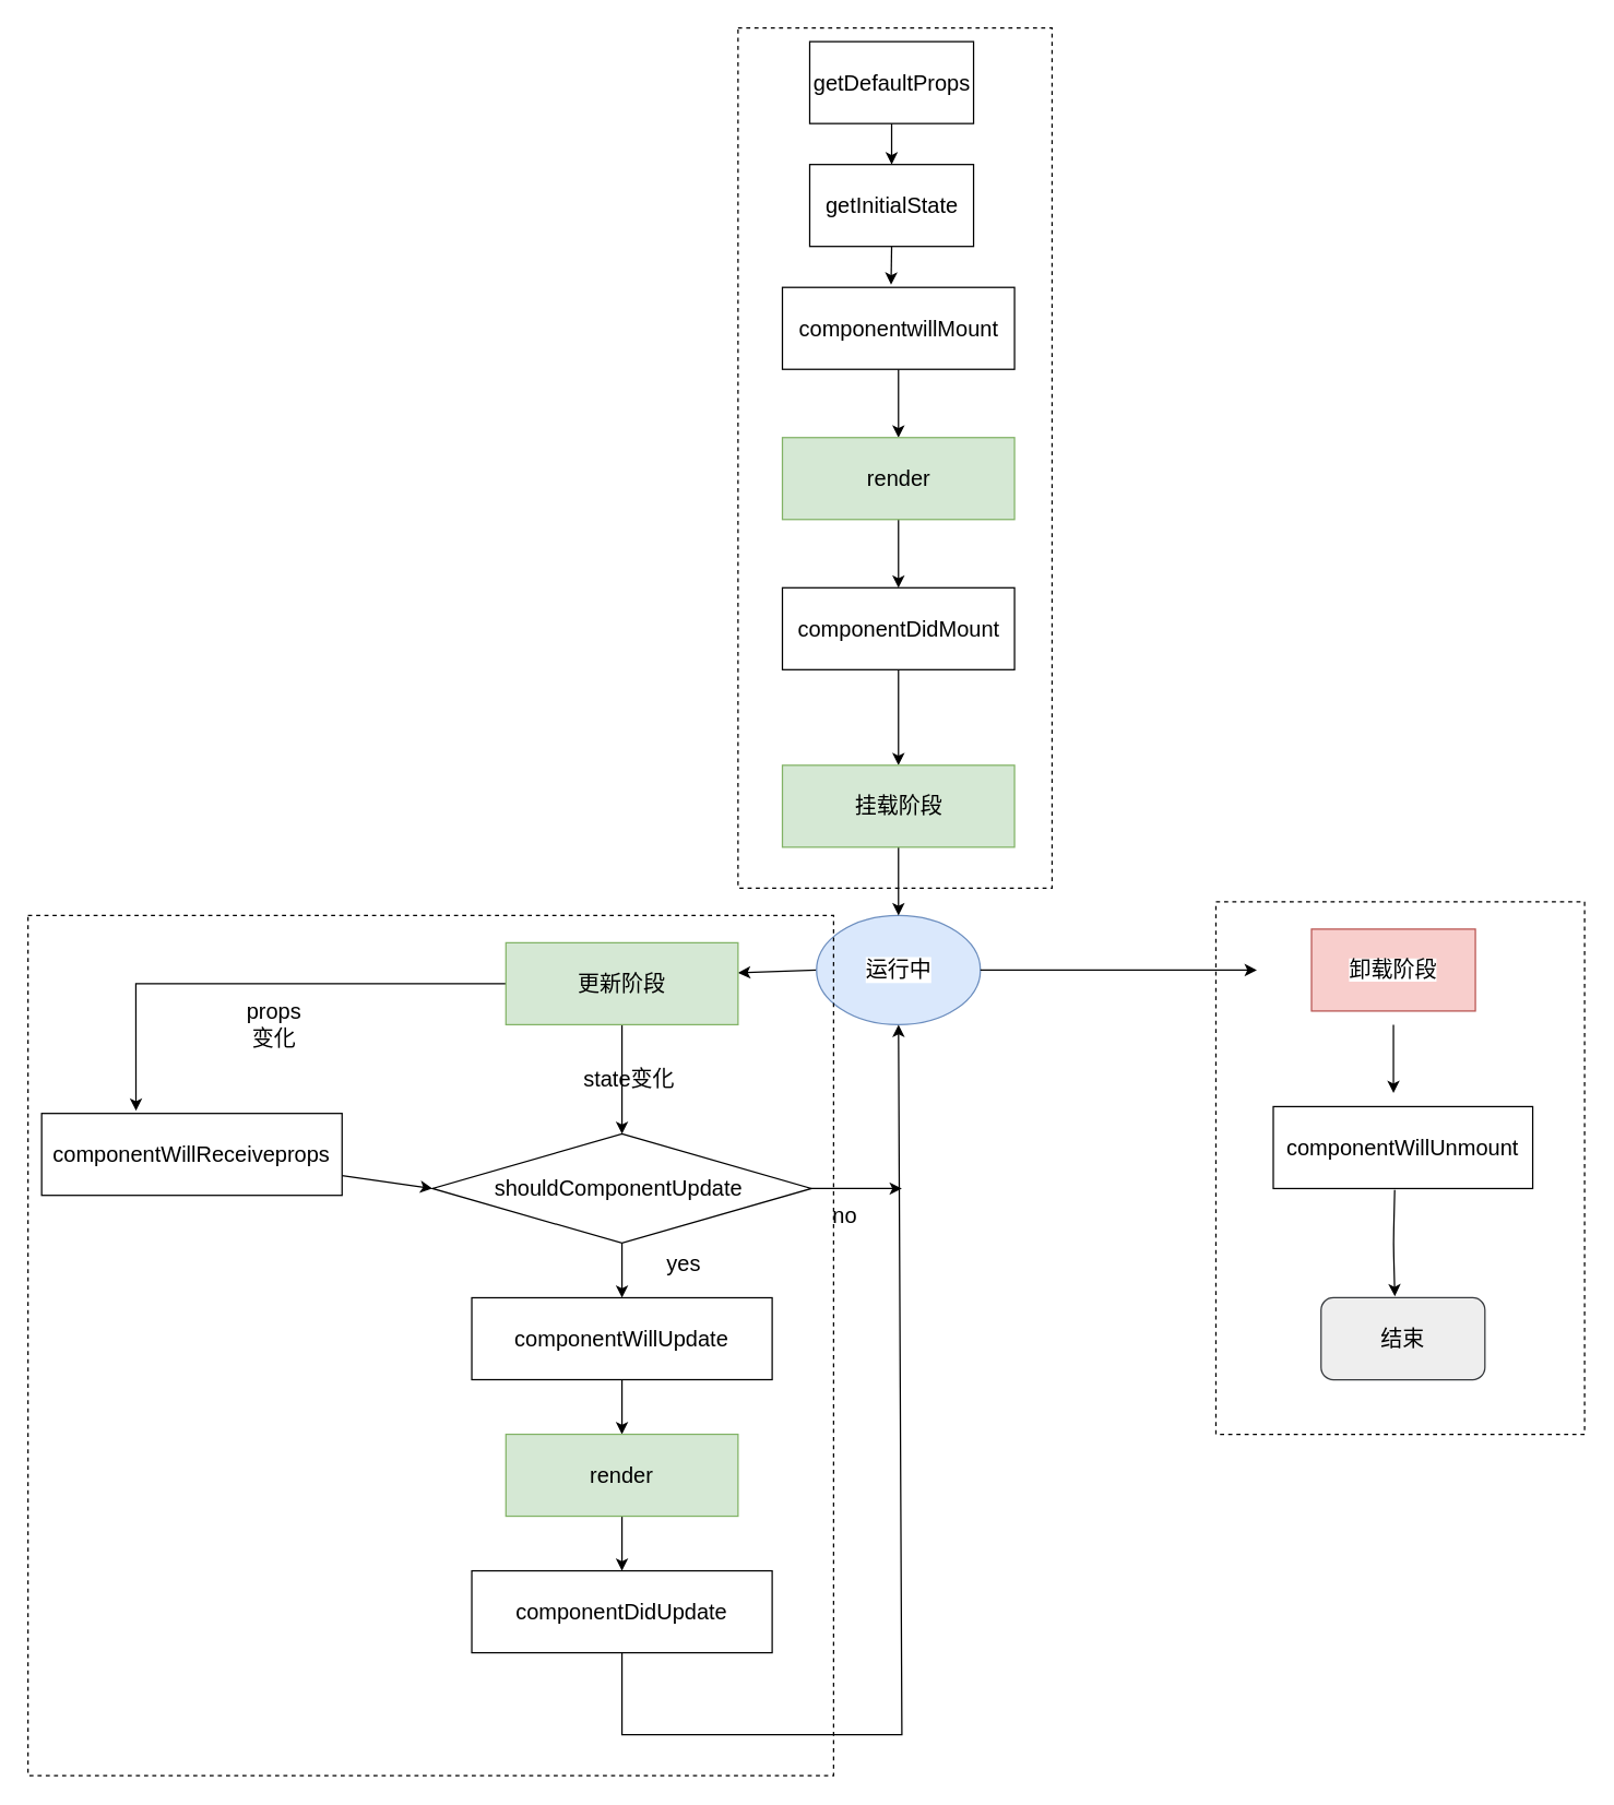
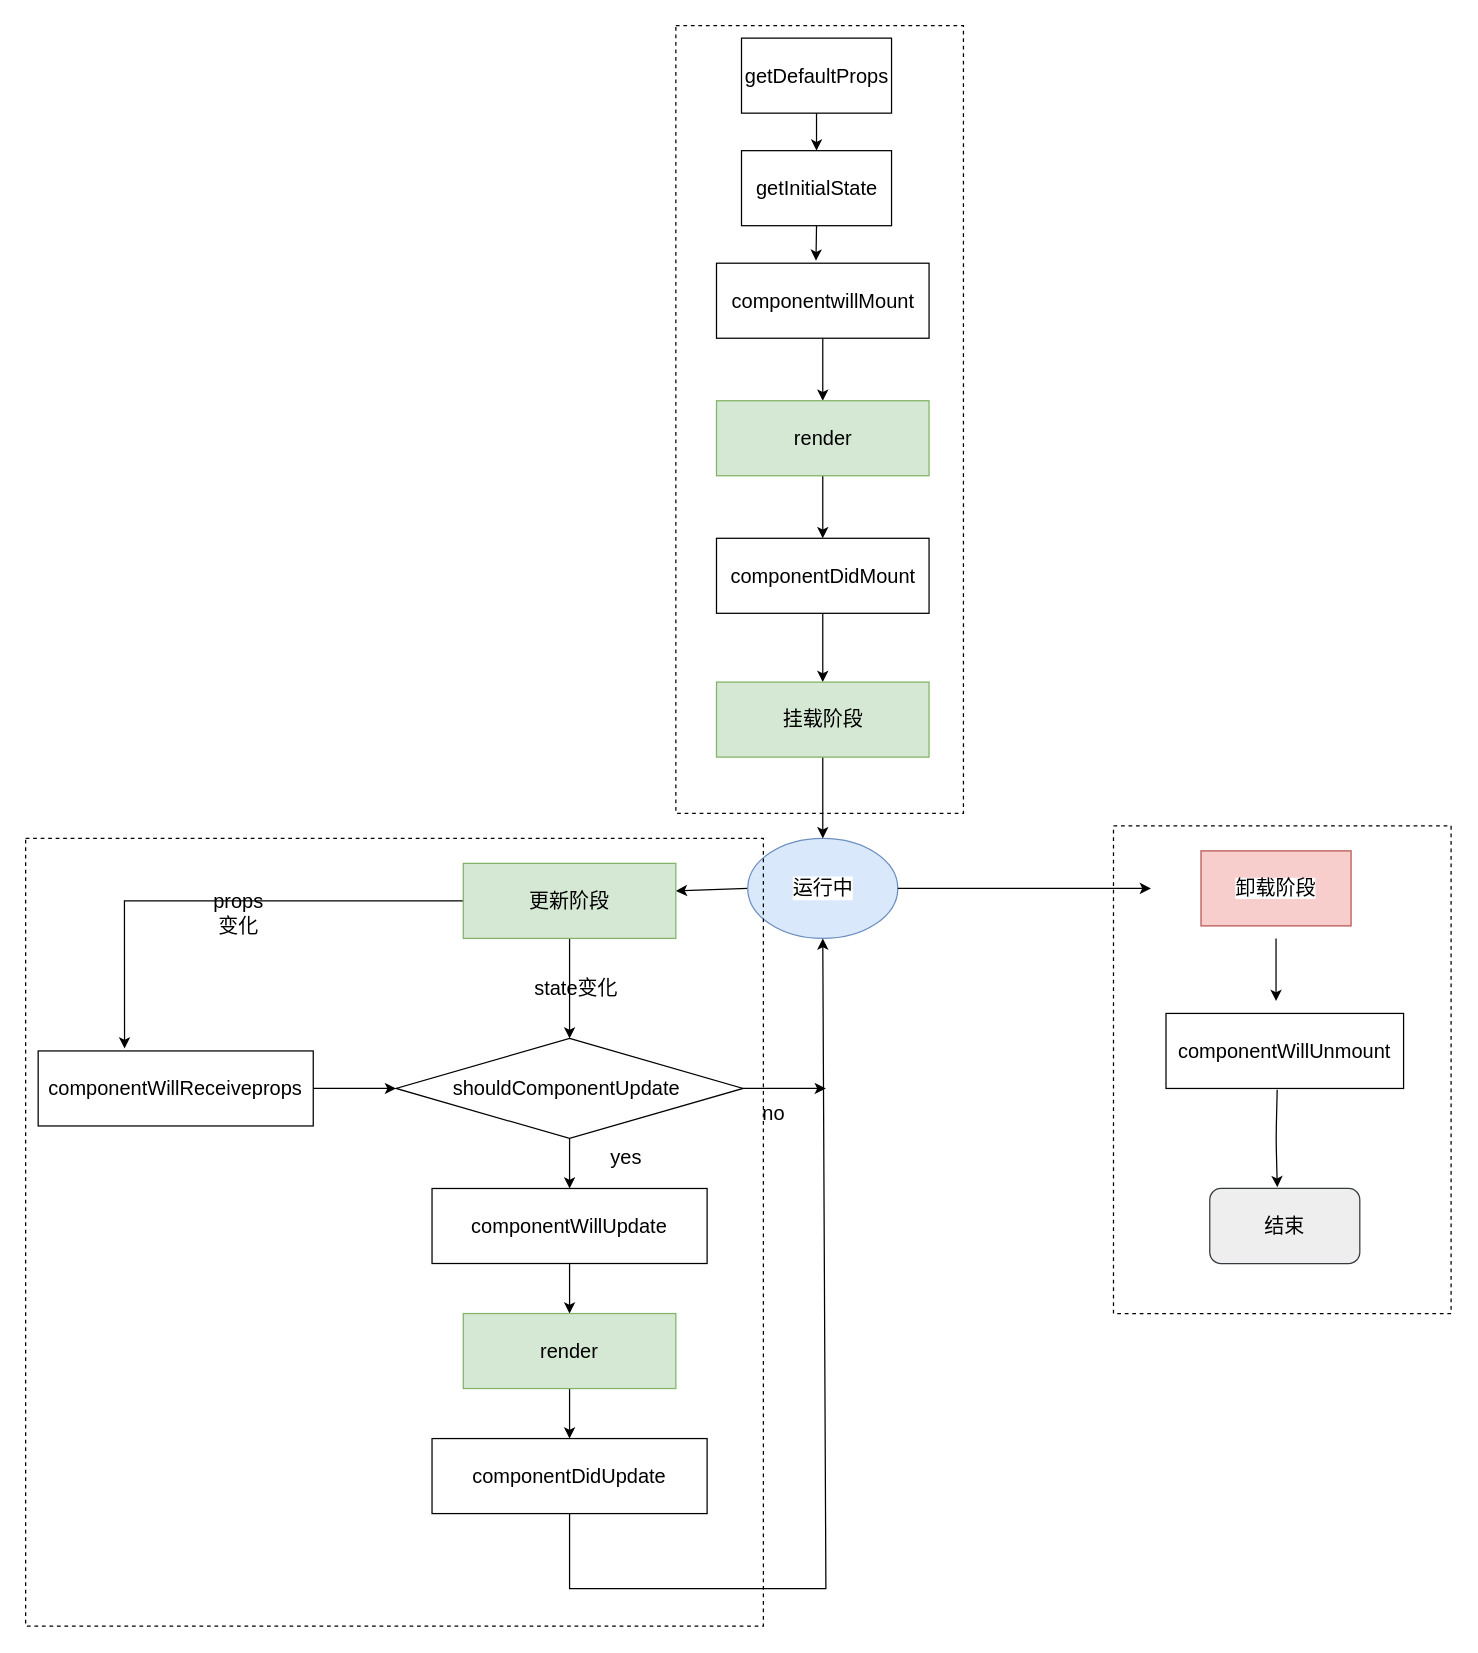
  <mxCell id="0" />
  <mxCell id="1" parent="0" />
  <mxCell id="2" value="结束" style="rounded=1;whiteSpace=wrap;html=1;fontSize=16;fillColor=#eeeeee;strokeColor=#36393d;" parent="1" vertex="1"><mxGeometry x="967" y="950" width="120" height="60" as="geometry" /></mxCell>
  <mxCell id="3" style="edgeStyle=none;rounded=0;orthogonalLoop=1;jettySize=auto;html=1;exitX=0;exitY=0.5;exitDx=0;exitDy=0;entryX=1;entryY=0.367;entryDx=0;entryDy=0;entryPerimeter=0;fontSize=16;" edge="1" parent="1" source="4" target="24"><mxGeometry relative="1" as="geometry" /></mxCell>
  <mxCell id="4" value="运行中" style="ellipse;whiteSpace=wrap;html=1;fontSize=16;labelBackgroundColor=#ffffff;labelBorderColor=none;fillColor=#dae8fc;strokeColor=#6c8ebf;" parent="1" vertex="1"><mxGeometry x="597.5" y="670" width="120" height="80" as="geometry" /></mxCell>
  <mxCell id="5" value="" style="endArrow=classic;html=1;fontSize=16;exitX=1;exitY=0.5;exitDx=0;exitDy=0;" parent="1" source="4" edge="1"><mxGeometry width="50" height="50" relative="1" as="geometry"><mxPoint x="720" y="650" as="sourcePoint" /><mxPoint x="920" y="710" as="targetPoint" /></mxGeometry></mxCell>
  <mxCell id="6" value="componentWillUnmount&lt;br&gt;" style="rounded=0;whiteSpace=wrap;html=1;labelBackgroundColor=#FFFFFF;fontSize=16;" parent="1" vertex="1"><mxGeometry x="932" y="810" width="190" height="60" as="geometry" /></mxCell>
  <mxCell id="7" value="" style="endArrow=classic;html=1;fontSize=16;entryX=0.45;entryY=-0.017;entryDx=0;entryDy=0;exitX=0.468;exitY=1.017;exitDx=0;exitDy=0;exitPerimeter=0;entryPerimeter=0;" parent="1" source="6" target="2" edge="1"><mxGeometry width="50" height="50" relative="1" as="geometry"><mxPoint x="1026" y="750" as="sourcePoint" /><mxPoint x="1027" y="810" as="targetPoint" /><Array as="points"><mxPoint x="1020" y="910" /></Array></mxGeometry></mxCell>
  <mxCell id="8" value="&lt;span style=&quot;font-size: 16px ; background-color: rgb(255 , 255 , 255)&quot;&gt;卸载阶段&lt;/span&gt;" style="rounded=0;whiteSpace=wrap;html=1;fillColor=#f8cecc;strokeColor=#b85450;" vertex="1" parent="1"><mxGeometry x="960" y="680" width="120" height="60" as="geometry" /></mxCell>
  <mxCell id="9" value="" style="endArrow=classic;html=1;" edge="1" parent="1"><mxGeometry width="50" height="50" relative="1" as="geometry"><mxPoint x="1020" y="750" as="sourcePoint" /><mxPoint x="1020" y="800" as="targetPoint" /></mxGeometry></mxCell>
  <mxCell id="10" style="edgeStyle=none;rounded=0;orthogonalLoop=1;jettySize=auto;html=1;exitX=0.5;exitY=1;exitDx=0;exitDy=0;entryX=0.5;entryY=0;entryDx=0;entryDy=0;fontSize=16;" edge="1" parent="1" source="11" target="13"><mxGeometry relative="1" as="geometry" /></mxCell>
  <mxCell id="11" value="getDefaultProps" style="rounded=0;whiteSpace=wrap;html=1;fontSize=16;" vertex="1" parent="1"><mxGeometry x="592.5" y="30" width="120" height="60" as="geometry" /></mxCell>
  <mxCell id="12" style="edgeStyle=none;rounded=0;orthogonalLoop=1;jettySize=auto;html=1;exitX=0.5;exitY=1;exitDx=0;exitDy=0;entryX=0.468;entryY=-0.033;entryDx=0;entryDy=0;entryPerimeter=0;fontSize=16;" edge="1" parent="1" source="13" target="15"><mxGeometry relative="1" as="geometry" /></mxCell>
  <mxCell id="13" value="getInitialState" style="rounded=0;whiteSpace=wrap;html=1;fontSize=16;" vertex="1" parent="1"><mxGeometry x="592.5" y="120" width="120" height="60" as="geometry" /></mxCell>
  <mxCell id="14" style="edgeStyle=none;rounded=0;orthogonalLoop=1;jettySize=auto;html=1;exitX=0.5;exitY=1;exitDx=0;exitDy=0;entryX=0.5;entryY=0;entryDx=0;entryDy=0;fontSize=16;" edge="1" parent="1" source="15" target="19"><mxGeometry relative="1" as="geometry" /></mxCell>
  <mxCell id="15" value="componentwillMount" style="rounded=0;whiteSpace=wrap;html=1;fontSize=16;direction=east;" vertex="1" parent="1"><mxGeometry x="572.5" y="210" width="170" height="60" as="geometry" /></mxCell>
  <mxCell id="16" style="edgeStyle=none;rounded=0;orthogonalLoop=1;jettySize=auto;html=1;exitX=0.5;exitY=1;exitDx=0;exitDy=0;fontSize=16;" edge="1" parent="1" source="17" target="21"><mxGeometry relative="1" as="geometry" /></mxCell>
  <mxCell id="17" value="componentDidMount" style="rounded=0;whiteSpace=wrap;html=1;fontSize=16;direction=east;" vertex="1" parent="1"><mxGeometry x="572.5" y="430" width="170" height="60" as="geometry" /></mxCell>
  <mxCell id="18" style="edgeStyle=none;rounded=0;orthogonalLoop=1;jettySize=auto;html=1;exitX=0.5;exitY=1;exitDx=0;exitDy=0;entryX=0.5;entryY=0;entryDx=0;entryDy=0;fontSize=16;" edge="1" parent="1" source="19" target="17"><mxGeometry relative="1" as="geometry" /></mxCell>
  <mxCell id="19" value="render" style="rounded=0;whiteSpace=wrap;html=1;fontSize=16;direction=east;fillColor=#d5e8d4;strokeColor=#82b366;" vertex="1" parent="1"><mxGeometry x="572.5" y="320" width="170" height="60" as="geometry" /></mxCell>
  <mxCell id="20" style="edgeStyle=none;rounded=0;orthogonalLoop=1;jettySize=auto;html=1;exitX=0.5;exitY=1;exitDx=0;exitDy=0;entryX=0.5;entryY=0;entryDx=0;entryDy=0;fontSize=16;" edge="1" parent="1" source="21" target="4"><mxGeometry relative="1" as="geometry" /></mxCell>
- <mxCell id="21" value="挂载阶段" style="rounded=0;whiteSpace=wrap;html=1;fontSize=16;direction=east;fillColor=#d5e8d4;strokeColor=#82b366;" vertex="1" parent="1"><mxGeometry x="572.5" y="560" width="170" height="60" as="geometry" /></mxCell>
+ <mxCell id="21" value="挂载阶段" style="rounded=0;whiteSpace=wrap;html=1;fontSize=16;direction=east;fillColor=#d5e8d4;strokeColor=#82b366;" vertex="1" parent="1"><mxGeometry x="572.5" y="545" width="170" height="60" as="geometry" /></mxCell>
  <mxCell id="22" style="edgeStyle=none;rounded=0;orthogonalLoop=1;jettySize=auto;html=1;exitX=0;exitY=0.5;exitDx=0;exitDy=0;fontSize=16;entryX=0.314;entryY=-0.033;entryDx=0;entryDy=0;entryPerimeter=0;" edge="1" parent="1" source="24" target="32"><mxGeometry relative="1" as="geometry"><mxPoint x="100" y="720" as="targetPoint" /><Array as="points"><mxPoint x="99" y="720" /></Array></mxGeometry></mxCell>
  <mxCell id="23" style="edgeStyle=none;rounded=0;orthogonalLoop=1;jettySize=auto;html=1;exitX=0.5;exitY=1;exitDx=0;exitDy=0;entryX=0.5;entryY=0;entryDx=0;entryDy=0;fontSize=16;" edge="1" parent="1" source="24" target="35"><mxGeometry relative="1" as="geometry" /></mxCell>
  <mxCell id="24" value="更新阶段" style="rounded=0;whiteSpace=wrap;html=1;fontSize=16;direction=east;fillColor=#d5e8d4;strokeColor=#82b366;" vertex="1" parent="1"><mxGeometry x="370" y="690" width="170" height="60" as="geometry" /></mxCell>
  <mxCell id="25" style="edgeStyle=none;rounded=0;orthogonalLoop=1;jettySize=auto;html=1;exitX=0.5;exitY=1;exitDx=0;exitDy=0;fontSize=16;" edge="1" parent="1" source="26" target="30"><mxGeometry relative="1" as="geometry" /></mxCell>
  <mxCell id="26" value="componentWillUpdate" style="rounded=0;whiteSpace=wrap;html=1;fontSize=16;direction=east;" vertex="1" parent="1"><mxGeometry x="345" y="950" width="220" height="60" as="geometry" /></mxCell>
  <mxCell id="27" style="edgeStyle=none;rounded=0;orthogonalLoop=1;jettySize=auto;html=1;exitX=0.5;exitY=1;exitDx=0;exitDy=0;entryX=0.5;entryY=1;entryDx=0;entryDy=0;fontSize=16;" edge="1" parent="1" source="28" target="4"><mxGeometry relative="1" as="geometry"><Array as="points"><mxPoint x="455" y="1270" /><mxPoint x="660" y="1270" /></Array></mxGeometry></mxCell>
  <mxCell id="28" value="componentDidUpdate" style="rounded=0;whiteSpace=wrap;html=1;fontSize=16;direction=east;" vertex="1" parent="1"><mxGeometry x="345" y="1150" width="220" height="60" as="geometry" /></mxCell>
  <mxCell id="29" style="edgeStyle=none;rounded=0;orthogonalLoop=1;jettySize=auto;html=1;exitX=0.5;exitY=1;exitDx=0;exitDy=0;entryX=0.5;entryY=0;entryDx=0;entryDy=0;fontSize=16;" edge="1" parent="1" source="30" target="28"><mxGeometry relative="1" as="geometry" /></mxCell>
  <mxCell id="30" value="render" style="rounded=0;whiteSpace=wrap;html=1;fontSize=16;direction=east;fillColor=#d5e8d4;strokeColor=#82b366;" vertex="1" parent="1"><mxGeometry x="370" y="1050" width="170" height="60" as="geometry" /></mxCell>
  <mxCell id="31" style="edgeStyle=none;rounded=0;orthogonalLoop=1;jettySize=auto;html=1;entryX=0;entryY=0.5;entryDx=0;entryDy=0;fontSize=16;" edge="1" parent="1" source="32" target="35"><mxGeometry relative="1" as="geometry" /></mxCell>
- <mxCell id="32" value="componentWillReceiveprops" style="rounded=0;whiteSpace=wrap;html=1;fontSize=16;direction=east;" vertex="1" parent="1"><mxGeometry x="30" y="815" width="220" height="60" as="geometry" /></mxCell>
+ <mxCell id="32" value="componentWillReceiveprops" style="rounded=0;whiteSpace=wrap;html=1;fontSize=16;direction=east;" vertex="1" parent="1"><mxGeometry x="30" y="840" width="220" height="60" as="geometry" /></mxCell>
  <mxCell id="33" value="" style="edgeStyle=none;rounded=0;orthogonalLoop=1;jettySize=auto;html=1;fontSize=16;" edge="1" parent="1" source="35" target="26"><mxGeometry relative="1" as="geometry"><Array as="points"><mxPoint x="455" y="950" /></Array></mxGeometry></mxCell>
  <mxCell id="34" style="edgeStyle=none;rounded=0;orthogonalLoop=1;jettySize=auto;html=1;exitX=1;exitY=0.5;exitDx=0;exitDy=0;fontSize=16;" edge="1" parent="1" source="35"><mxGeometry relative="1" as="geometry"><mxPoint x="660" y="870" as="targetPoint" /></mxGeometry></mxCell>
  <mxCell id="35" value="&lt;span&gt;shouldComponentUpdate&amp;nbsp;&lt;/span&gt;" style="rhombus;whiteSpace=wrap;html=1;fontSize=16;" vertex="1" parent="1"><mxGeometry x="316.25" y="830" width="277.5" height="80" as="geometry" /></mxCell>
  <mxCell id="36" value="yes&lt;br&gt;" style="text;html=1;resizable=0;autosize=1;align=center;verticalAlign=middle;points=[];fillColor=none;strokeColor=none;rounded=0;fontSize=16;" vertex="1" parent="1"><mxGeometry x="480" y="915" width="40" height="20" as="geometry" /></mxCell>
  <mxCell id="37" value="no&lt;br&gt;" style="text;html=1;resizable=0;autosize=1;align=center;verticalAlign=middle;points=[];fillColor=none;strokeColor=none;rounded=0;fontSize=16;" vertex="1" parent="1"><mxGeometry x="602.5" y="880" width="30" height="20" as="geometry" /></mxCell>
- <mxCell id="38" value="props&lt;br&gt;变化" style="text;html=1;resizable=0;autosize=1;align=center;verticalAlign=middle;points=[];fillColor=none;strokeColor=none;rounded=0;fontSize=16;" vertex="1" parent="1"><mxGeometry x="170" y="730" width="60" height="40" as="geometry" /></mxCell>
+ <mxCell id="38" value="props&lt;br&gt;变化" style="text;html=1;resizable=0;autosize=1;align=center;verticalAlign=middle;points=[];fillColor=none;strokeColor=none;rounded=0;fontSize=16;" vertex="1" parent="1"><mxGeometry x="160" y="710" width="60" height="40" as="geometry" /></mxCell>
  <mxCell id="39" value="state变化&lt;br&gt;" style="text;html=1;resizable=0;autosize=1;align=center;verticalAlign=middle;points=[];fillColor=none;strokeColor=none;rounded=0;fontSize=16;" vertex="1" parent="1"><mxGeometry x="420" y="780" width="80" height="20" as="geometry" /></mxCell>
  <mxCell id="40" value="" style="rounded=0;whiteSpace=wrap;html=1;fontSize=16;dashed=1;fillColor=none;" vertex="1" parent="1"><mxGeometry x="540" y="20" width="230" height="630" as="geometry" /></mxCell>
  <mxCell id="41" value="" style="rounded=0;whiteSpace=wrap;html=1;fontSize=16;dashed=1;fillColor=none;" vertex="1" parent="1"><mxGeometry x="20" y="670" width="590" height="630" as="geometry" /></mxCell>
  <mxCell id="42" value="" style="rounded=0;whiteSpace=wrap;html=1;fontSize=16;dashed=1;fillColor=none;" vertex="1" parent="1"><mxGeometry x="890" y="660" width="270" height="390" as="geometry" /></mxCell>
